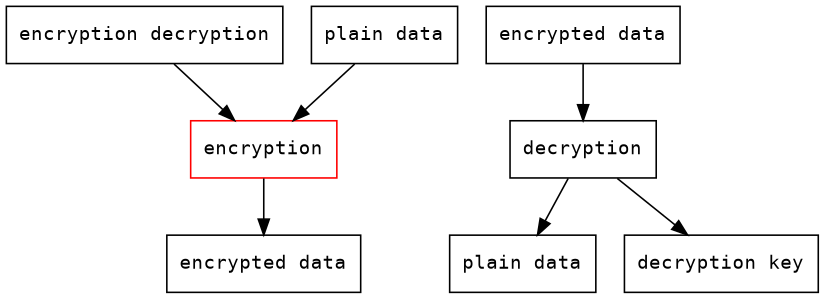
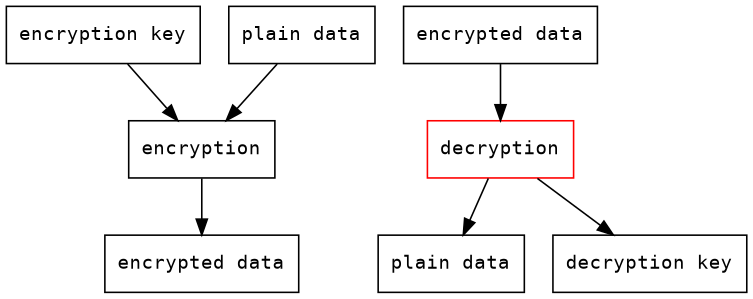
  digraph {
    node [fontname=Monospace fontsize=12 shape=box]
-   encryption [color=red]
+   encryption [color=black]
    n2 [label="encrypted data"]
-   n3 [label="encryption decryption"]
+   n3 [label="encryption key"]
    n4 [label="plain data"]
-   decryption [color=black]
+   decryption [color=red]
    n6 [label="plain data"]
    n7 [label="decryption key"]
    n8 [label="encrypted data"]
    encryption -> n2
    n3 -> encryption
    n4 -> encryption
    decryption -> n6
    decryption -> n7
    n8 -> decryption
  }
